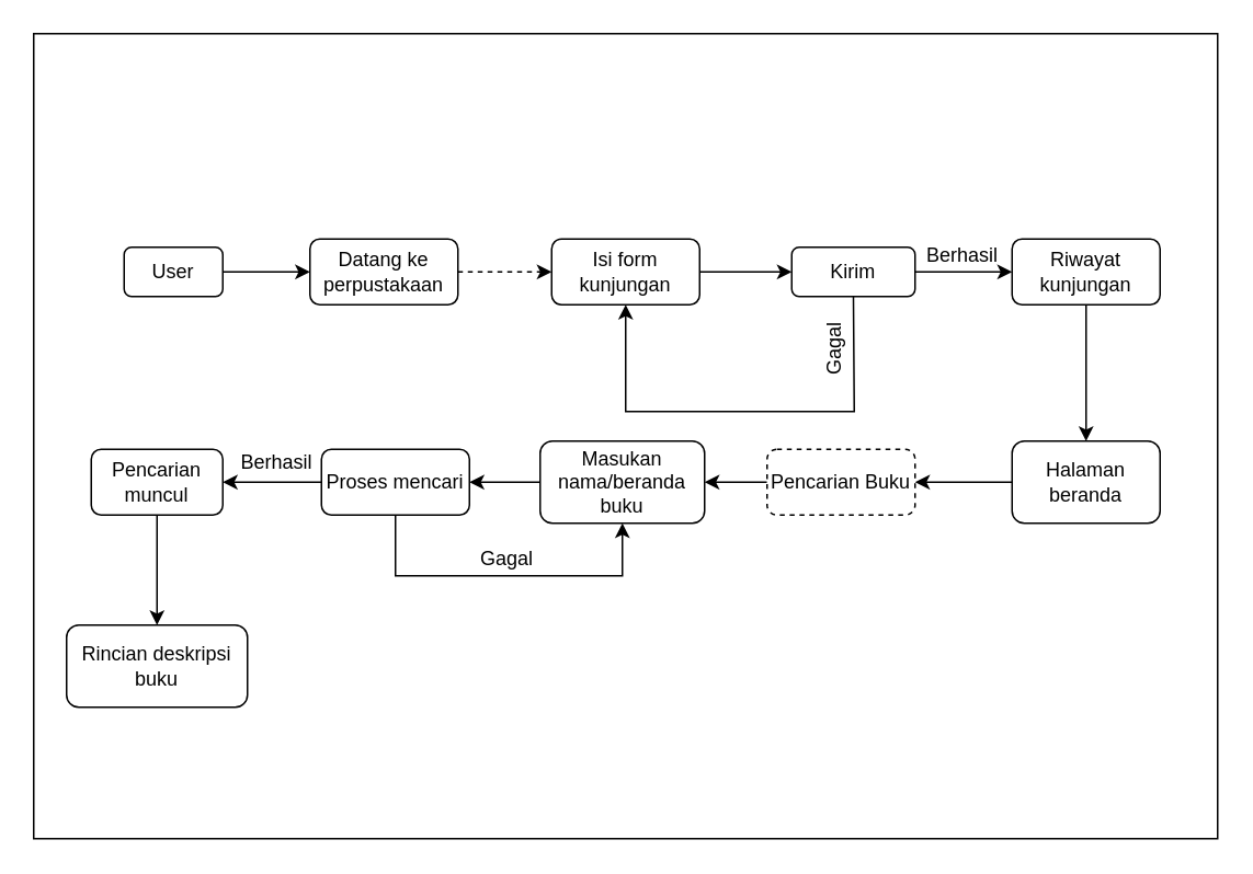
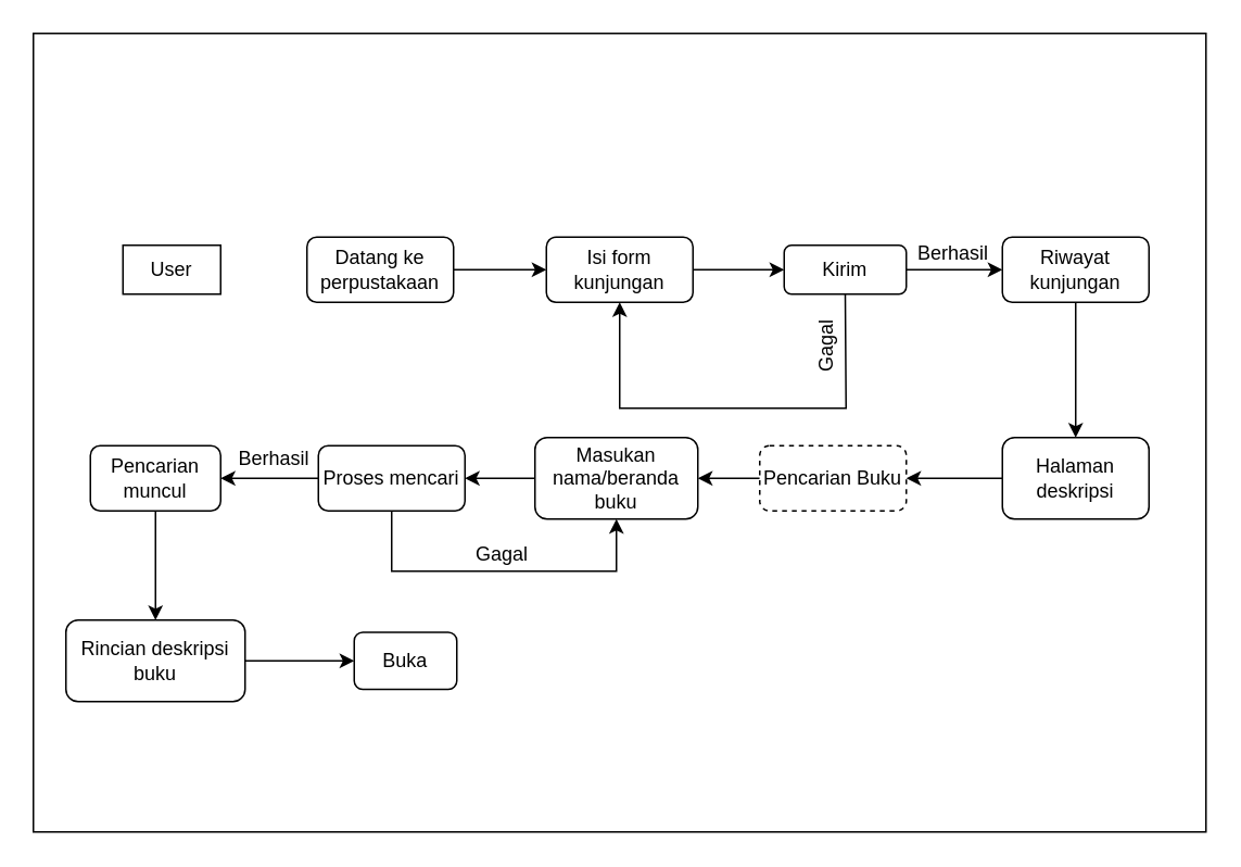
  <mxCell id="0" />
  <mxCell id="1" parent="0" />
  <mxCell id="2" value="" style="rounded=0;whiteSpace=wrap;html=1;" vertex="1" parent="1"><mxGeometry x="20" y="20" width="720" height="490" as="geometry" /></mxCell>
- <mxCell id="3" value="" style="edgeStyle=orthogonalEdgeStyle;rounded=0;orthogonalLoop=1;jettySize=auto;html=1;" edge="1" parent="1" source="4" target="6"><mxGeometry relative="1" as="geometry" /></mxCell>
- <mxCell id="4" value="User" style="rounded=1;whiteSpace=wrap;html=1;" vertex="1" parent="1"><mxGeometry x="75" y="150" width="60" height="30" as="geometry" /></mxCell>
- <mxCell id="5" value="" style="edgeStyle=orthogonalEdgeStyle;rounded=0;orthogonalLoop=1;jettySize=auto;html=1;dashed=1;" edge="1" parent="1" source="6" target="8"><mxGeometry relative="1" as="geometry" /></mxCell>
+ <mxCell id="4" value="User" style="whiteSpace=wrap;html=1;rounded=0;" vertex="1" parent="1"><mxGeometry x="75" y="150" width="60" height="30" as="geometry" /></mxCell>
+ <mxCell id="5" value="" style="edgeStyle=orthogonalEdgeStyle;rounded=0;orthogonalLoop=1;jettySize=auto;html=1;" edge="1" parent="1" source="6" target="8"><mxGeometry relative="1" as="geometry" /></mxCell>
  <mxCell id="6" value="Datang ke perpustakaan" style="rounded=1;whiteSpace=wrap;html=1;" vertex="1" parent="1"><mxGeometry x="188" y="145" width="90" height="40" as="geometry" /></mxCell>
  <mxCell id="7" value="" style="edgeStyle=orthogonalEdgeStyle;rounded=0;orthogonalLoop=1;jettySize=auto;html=1;" edge="1" parent="1" source="8" target="10"><mxGeometry relative="1" as="geometry" /></mxCell>
  <mxCell id="8" value="Isi form kunjungan" style="rounded=1;whiteSpace=wrap;html=1;" vertex="1" parent="1"><mxGeometry x="335" y="145" width="90" height="40" as="geometry" /></mxCell>
  <mxCell id="9" value="" style="edgeStyle=orthogonalEdgeStyle;rounded=0;orthogonalLoop=1;jettySize=auto;html=1;" edge="1" parent="1" source="10" target="12"><mxGeometry relative="1" as="geometry" /></mxCell>
  <mxCell id="10" value="Kirim" style="rounded=1;whiteSpace=wrap;html=1;" vertex="1" parent="1"><mxGeometry x="481" y="150" width="75" height="30" as="geometry" /></mxCell>
  <mxCell id="11" value="" style="edgeStyle=orthogonalEdgeStyle;rounded=0;orthogonalLoop=1;jettySize=auto;html=1;" edge="1" parent="1" source="12" target="14"><mxGeometry relative="1" as="geometry" /></mxCell>
  <mxCell id="12" value="Riwayat kunjungan" style="rounded=1;whiteSpace=wrap;html=1;" vertex="1" parent="1"><mxGeometry x="615" y="145" width="90" height="40" as="geometry" /></mxCell>
  <mxCell id="13" value="" style="edgeStyle=orthogonalEdgeStyle;rounded=0;orthogonalLoop=1;jettySize=auto;html=1;" edge="1" parent="1" source="14" target="19"><mxGeometry relative="1" as="geometry" /></mxCell>
- <mxCell id="14" value="Halaman beranda" style="rounded=1;whiteSpace=wrap;html=1;" vertex="1" parent="1"><mxGeometry x="615" y="268" width="90" height="50" as="geometry" /></mxCell>
+ <mxCell id="14" value="Halaman deskripsi" style="rounded=1;whiteSpace=wrap;html=1;" vertex="1" parent="1"><mxGeometry x="615" y="268" width="90" height="50" as="geometry" /></mxCell>
  <mxCell id="15" value="" style="endArrow=classic;html=1;rounded=0;exitX=0.5;exitY=1;exitDx=0;exitDy=0;" edge="1" parent="1" source="10" target="8"><mxGeometry width="50" height="50" relative="1" as="geometry"><mxPoint x="365" y="240" as="sourcePoint" /><mxPoint x="415" y="190" as="targetPoint" /><Array as="points"><mxPoint x="519" y="250" /><mxPoint x="380" y="250" /></Array></mxGeometry></mxCell>
  <mxCell id="16" value="Berhasil" style="text;html=1;strokeColor=none;fillColor=none;align=center;verticalAlign=middle;whiteSpace=wrap;rounded=0;" vertex="1" parent="1"><mxGeometry x="555" y="140" width="60" height="30" as="geometry" /></mxCell>
  <mxCell id="17" value="Gagal" style="text;html=1;strokeColor=none;fillColor=none;align=center;verticalAlign=middle;whiteSpace=wrap;rounded=0;rotation=-90;" vertex="1" parent="1"><mxGeometry x="477" y="197" width="60" height="30" as="geometry" /></mxCell>
  <mxCell id="18" value="" style="edgeStyle=orthogonalEdgeStyle;rounded=0;orthogonalLoop=1;jettySize=auto;html=1;" edge="1" parent="1" source="19" target="21"><mxGeometry relative="1" as="geometry" /></mxCell>
  <mxCell id="19" value="Pencarian Buku" style="rounded=1;whiteSpace=wrap;html=1;dashed=1;" vertex="1" parent="1"><mxGeometry x="466" y="273" width="90" height="40" as="geometry" /></mxCell>
  <mxCell id="20" value="" style="edgeStyle=orthogonalEdgeStyle;rounded=0;orthogonalLoop=1;jettySize=auto;html=1;" edge="1" parent="1" source="21" target="23"><mxGeometry relative="1" as="geometry" /></mxCell>
  <mxCell id="21" value="Masukan nama/beranda buku" style="rounded=1;whiteSpace=wrap;html=1;" vertex="1" parent="1"><mxGeometry x="328" y="268" width="100" height="50" as="geometry" /></mxCell>
  <mxCell id="22" value="" style="edgeStyle=orthogonalEdgeStyle;rounded=0;orthogonalLoop=1;jettySize=auto;html=1;" edge="1" parent="1" source="23" target="25"><mxGeometry relative="1" as="geometry" /></mxCell>
  <mxCell id="23" value="Proses mencari" style="rounded=1;whiteSpace=wrap;html=1;" vertex="1" parent="1"><mxGeometry x="195" y="273" width="90" height="40" as="geometry" /></mxCell>
  <mxCell id="24" value="" style="edgeStyle=orthogonalEdgeStyle;rounded=0;orthogonalLoop=1;jettySize=auto;html=1;" edge="1" parent="1" source="25" target="30"><mxGeometry relative="1" as="geometry" /></mxCell>
  <mxCell id="25" value="Pencarian muncul" style="rounded=1;whiteSpace=wrap;html=1;" vertex="1" parent="1"><mxGeometry x="55" y="273" width="80" height="40" as="geometry" /></mxCell>
  <mxCell id="26" value="" style="endArrow=classic;html=1;rounded=0;entryX=0.5;entryY=1;entryDx=0;entryDy=0;" edge="1" parent="1" source="23" target="21"><mxGeometry width="50" height="50" relative="1" as="geometry"><mxPoint x="365" y="240" as="sourcePoint" /><mxPoint x="415" y="190" as="targetPoint" /><Array as="points"><mxPoint x="240" y="350" /><mxPoint x="378" y="350" /></Array></mxGeometry></mxCell>
  <mxCell id="27" value="Berhasil" style="text;html=1;strokeColor=none;fillColor=none;align=center;verticalAlign=middle;whiteSpace=wrap;rounded=0;" vertex="1" parent="1"><mxGeometry x="138" y="266" width="60" height="30" as="geometry" /></mxCell>
  <mxCell id="28" value="Gagal" style="text;html=1;strokeColor=none;fillColor=none;align=center;verticalAlign=middle;whiteSpace=wrap;rounded=0;rotation=0;" vertex="1" parent="1"><mxGeometry x="278" y="325" width="60" height="30" as="geometry" /></mxCell>
+ <mxCell id="29" value="" style="edgeStyle=orthogonalEdgeStyle;rounded=0;orthogonalLoop=1;jettySize=auto;html=1;" edge="1" parent="1" source="30" target="31"><mxGeometry relative="1" as="geometry" /></mxCell>
  <mxCell id="30" value="Rincian deskripsi buku" style="rounded=1;whiteSpace=wrap;html=1;" vertex="1" parent="1"><mxGeometry x="40" y="380" width="110" height="50" as="geometry" /></mxCell>
+ <mxCell id="31" value="Buka" style="rounded=1;whiteSpace=wrap;html=1;" vertex="1" parent="1"><mxGeometry x="217" y="387.5" width="63" height="35" as="geometry" /></mxCell>
